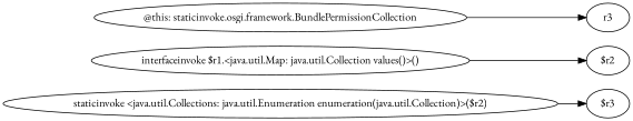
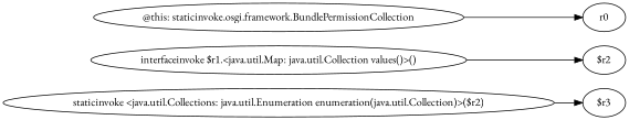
  digraph {
    fontname="EB Garamond"
    rankdir=LR
    node [fontname="EB Garamond"]
    edge [fontname="EB Garamond"]
    n1 [label="staticinvoke <java.util.Collections: java.util.Enumeration enumeration(java.util.Collection)>($r2)"]
    n2 [label="$r3"]
    n3 [label="interfaceinvoke $r1.<java.util.Map: java.util.Collection values()>()"]
    n4 [label="$r2"]
    n5 [label="@this: staticinvoke.osgi.framework.BundlePermissionCollection"]
-   n6 [label=r3]
+   n6 [label=r0]
    n1 -> n2
    n3 -> n4
    n5 -> n6
  }
